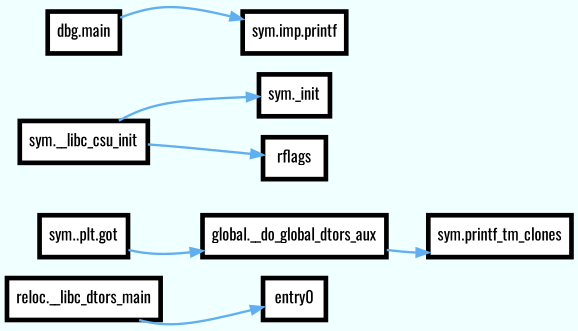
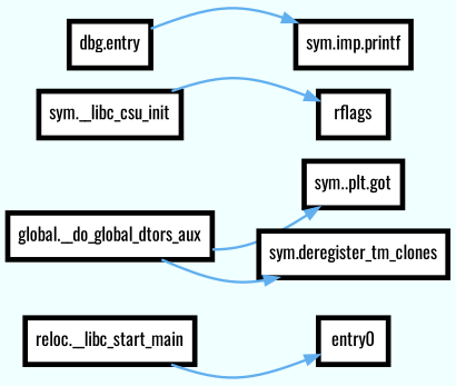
  digraph {
    bgcolor=azure
    fontname=Oswald
    rankdir=LR
    splines=curved
    node [fillcolor=white fontname=Oswald fontsize=14 penwidth=4 shape=box style=filled]
    edge [arrowhead=normal color="#61afef" fontname=Oswald style=bold weight=2]
    n1 [label=entry0]
-   n2 [label="reloc.__libc_dtors_main"]
+   n2 [label="reloc.__libc_start_main"]
    n3 [label="global.__do_global_dtors_aux"]
    n4 [label="sym..plt.got"]
-   n5 [label="sym.printf_tm_clones"]
+   n5 [label="sym.deregister_tm_clones"]
    n6 [label="sym.__libc_csu_init"]
-   n7 [label="sym._init"]
    n8 [label=rflags]
-   n9 [label="dbg.main"]
+   n9 [label="dbg.entry"]
    n10 [label="sym.imp.printf"]
    n2 -> n1
-   n4 -> n3
+   n3 -> n4
    n3 -> n5
-   n6 -> n7
    n6 -> n8
    n9 -> n10
  }
